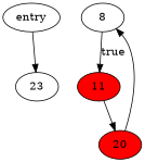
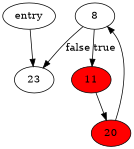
  strict digraph {
    n1 [label=entry]
    23
    8
    11 [fillcolor=red style=filled]
    20 [fillcolor=red style=filled]
    n1 -> 23
+   8 -> 23 [label=false]
    8 -> 11 [label=true]
    11 -> 20
    20 -> 8
  }
